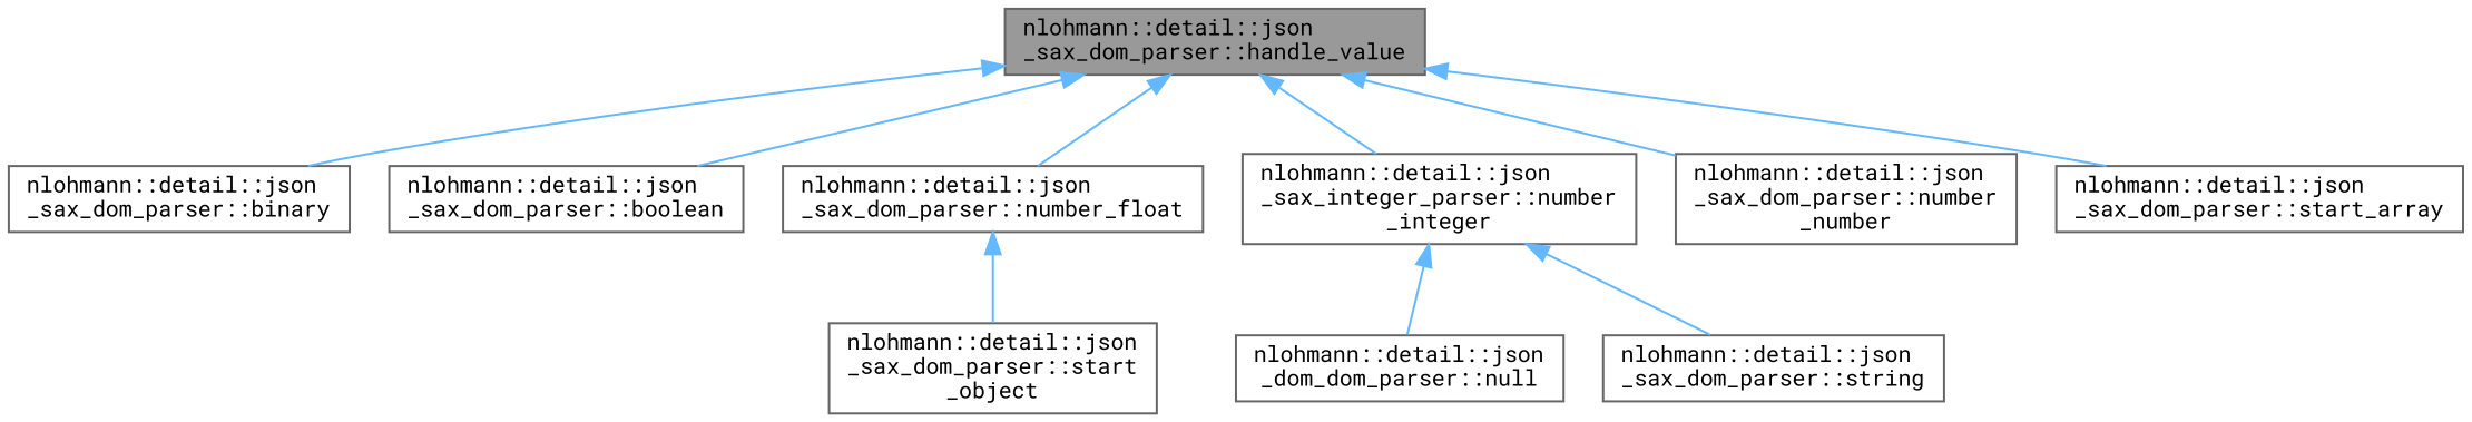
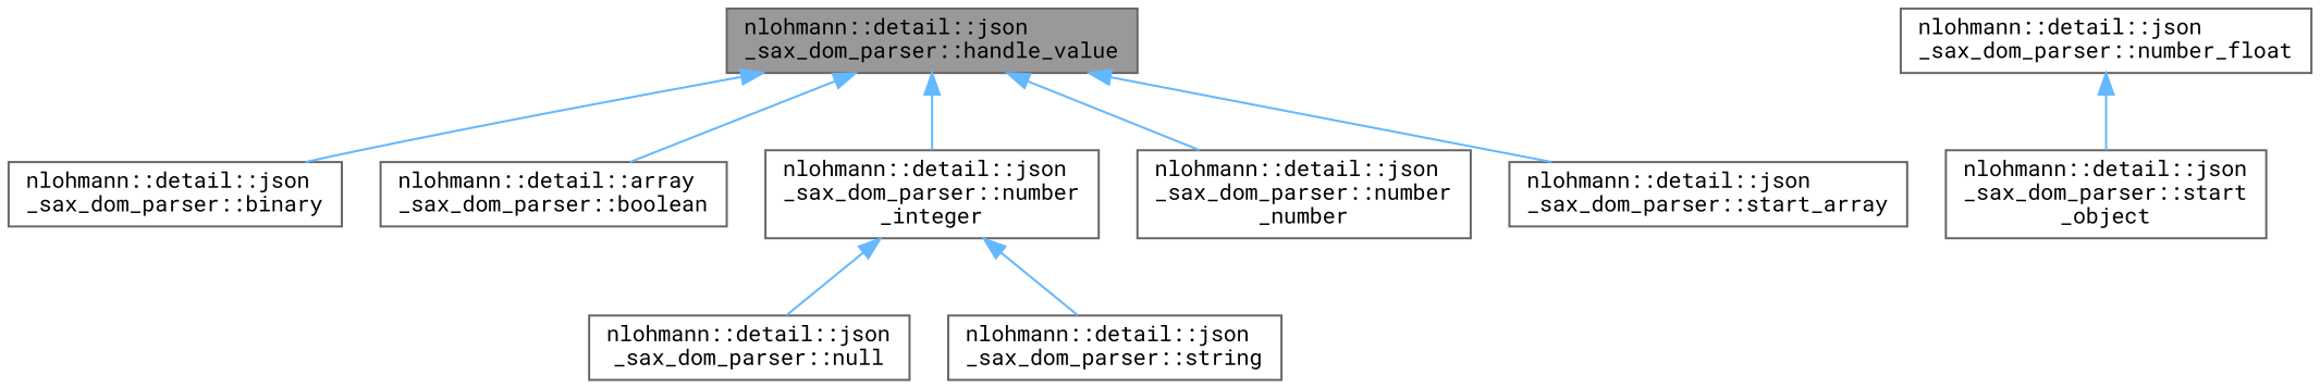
  digraph {
    fontname="Roboto Mono"
    rankdir=TB
    node [color=grey40 fillcolor=white fontname="Roboto Mono" fontsize=10 shape=box style=filled]
    edge [color=steelblue1 dir=back fontname="Roboto Mono" fontsize=10 labelfontname=Helvetica labelfontsize=10 style=solid]
    n1 [color=gray40 fillcolor=grey60 fontcolor=black height=0.2 label="nlohmann::detail::json\l_sax_dom_parser::handle_value" width=0.4]
    n2 [height=0.2 label="nlohmann::detail::json\l_sax_dom_parser::binary" width=0.4]
-   n3 [height=0.2 label="nlohmann::detail::json\l_sax_dom_parser::boolean" width=0.4]
+   n3 [height=0.2 label="nlohmann::detail::array\l_sax_dom_parser::boolean" width=0.4]
    n4 [height=0.2 label="nlohmann::detail::json\l_sax_dom_parser::number_float" width=0.4]
-   n5 [height=0.2 label="nlohmann::detail::json\l_sax_integer_parser::number\l_integer" width=0.4]
+   n5 [height=0.2 label="nlohmann::detail::json\l_sax_dom_parser::number\l_integer" width=0.4]
    n6 [height=0.2 label="nlohmann::detail::json\l_sax_dom_parser::number\l_number" width=0.4]
    n7 [height=0.2 label="nlohmann::detail::json\l_sax_dom_parser::start_array" width=0.4]
-   n8 [height=0.2 label="nlohmann::detail::json\l_dom_dom_parser::null" width=0.4]
+   n8 [height=0.2 label="nlohmann::detail::json\l_sax_dom_parser::null" width=0.4]
    n9 [height=0.2 label="nlohmann::detail::json\l_sax_dom_parser::start\l_object" width=0.4]
    n10 [height=0.2 label="nlohmann::detail::json\l_sax_dom_parser::string" width=0.4]
    n1 -> n2
    n1 -> n3
-   n1 -> n4
    n1 -> n5
    n1 -> n6
    n1 -> n7
    n4 -> n9
    n5 -> n8
    n5 -> n10
  }
